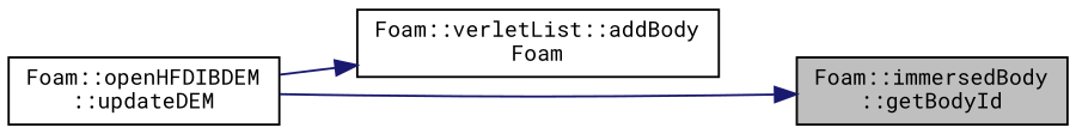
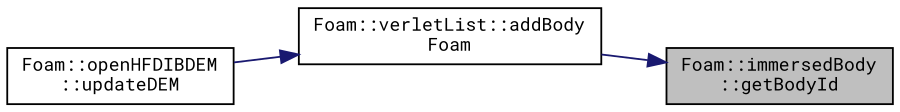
  digraph {
    fontname="Roboto Mono"
    rankdir=RL
    node [color=black fillcolor=white fontname="Roboto Mono" fontsize=10 shape=record style=filled]
    edge [color=midnightblue dir=back fontname="Roboto Mono" fontsize=10 labelfontname=Helvetica labelfontsize=10 style=solid]
    n1 [fillcolor=grey75 fontcolor=black height=0.2 label="Foam::immersedBody\l::getBodyId" width=0.4]
    n2 [height=0.2 label="Foam::verletList::addBody\lFoam" width=0.4]
    n3 [height=0.2 label="Foam::openHFDIBDEM\l::updateDEM" width=0.4]
-   n1 -> n3
+   n1 -> n2
    n2 -> n3
  }
